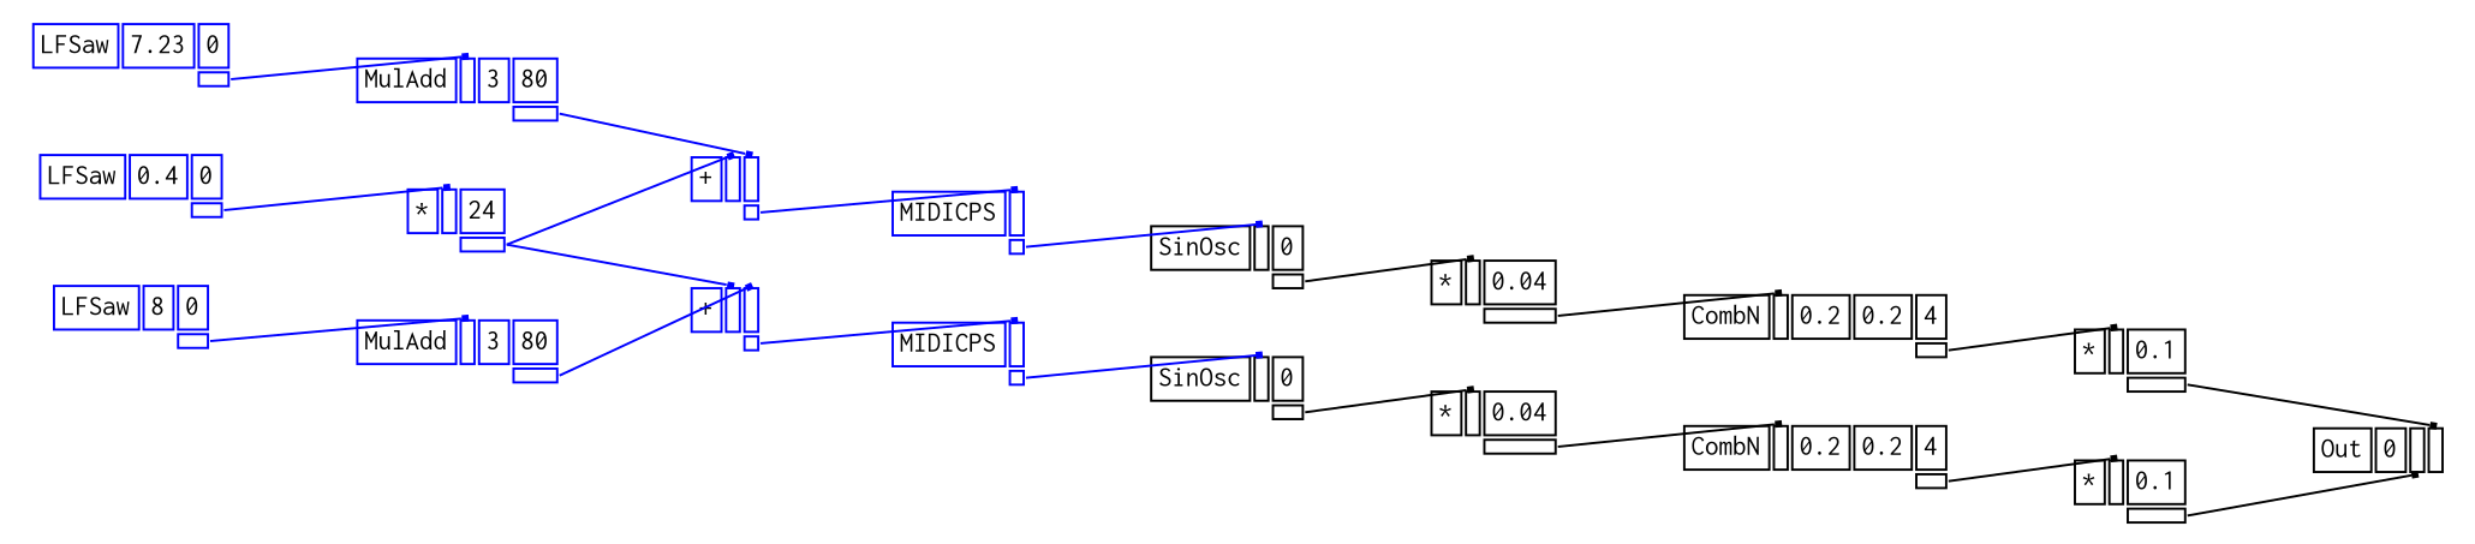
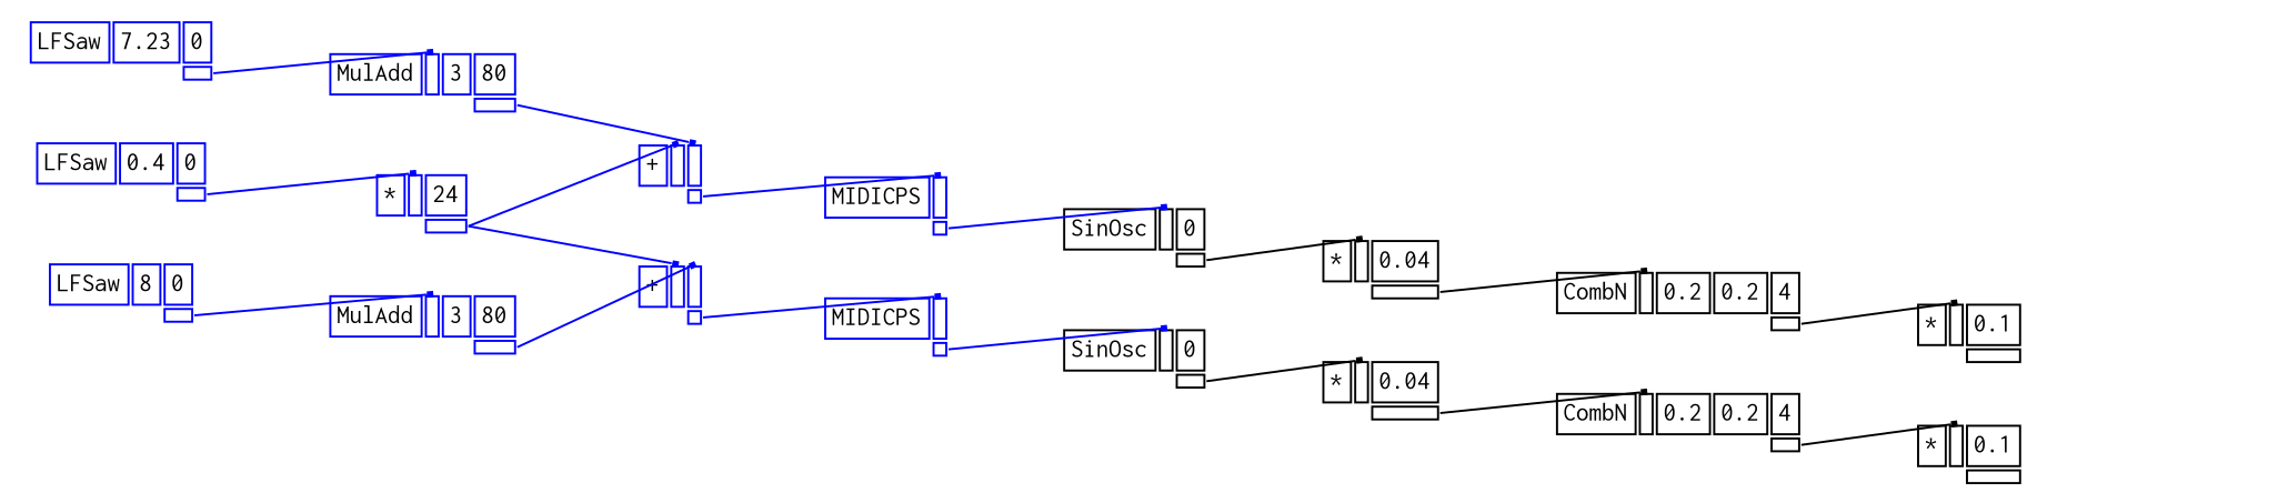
  digraph {
    splines=false
    rankdir=LR
    node [color=blue fontname=Courier fontsize=12 shape=plaintext]
    edge [arrowhead=box arrowsize=0.25 color=blue headport=i_0 tailport=o_0]
    n1 [label=<<TABLE BORDER="0" CELLBORDER="1"><TR><TD>LFSaw</TD><TD>8</TD><TD>0</TD></TR><TR><TD BORDER="0"></TD><TD BORDER="0"></TD><TD PORT="o_0"></TD></TR></TABLE>>]
    n2 [label=<<TABLE BORDER="0" CELLBORDER="1"><TR><TD>MulAdd</TD><TD PORT="i_0"></TD><TD>3</TD><TD>80</TD></TR><TR><TD BORDER="0"></TD><TD BORDER="0"></TD><TD BORDER="0"></TD><TD PORT="o_0"></TD></TR></TABLE>>]
    n3 [label=<<TABLE BORDER="0" CELLBORDER="1"><TR><TD>+</TD><TD PORT="i_0"></TD><TD PORT="i_1"></TD></TR><TR><TD BORDER="0"></TD><TD BORDER="0"></TD><TD PORT="o_0"></TD></TR></TABLE>>]
    n4 [label=<<TABLE BORDER="0" CELLBORDER="1"><TR><TD>LFSaw</TD><TD>7.23</TD><TD>0</TD></TR><TR><TD BORDER="0"></TD><TD BORDER="0"></TD><TD PORT="o_0"></TD></TR></TABLE>>]
    n5 [label=<<TABLE BORDER="0" CELLBORDER="1"><TR><TD>MulAdd</TD><TD PORT="i_0"></TD><TD>3</TD><TD>80</TD></TR><TR><TD BORDER="0"></TD><TD BORDER="0"></TD><TD BORDER="0"></TD><TD PORT="o_0"></TD></TR></TABLE>>]
    n6 [label=<<TABLE BORDER="0" CELLBORDER="1"><TR><TD>+</TD><TD PORT="i_0"></TD><TD PORT="i_1"></TD></TR><TR><TD BORDER="0"></TD><TD BORDER="0"></TD><TD PORT="o_0"></TD></TR></TABLE>>]
    n7 [label=<<TABLE BORDER="0" CELLBORDER="1"><TR><TD>LFSaw</TD><TD>0.4</TD><TD>0</TD></TR><TR><TD BORDER="0"></TD><TD BORDER="0"></TD><TD PORT="o_0"></TD></TR></TABLE>>]
    n8 [label=<<TABLE BORDER="0" CELLBORDER="1"><TR><TD>*</TD><TD PORT="i_0"></TD><TD>24</TD></TR><TR><TD BORDER="0"></TD><TD BORDER="0"></TD><TD PORT="o_0"></TD></TR></TABLE>>]
    n9 [label=<<TABLE BORDER="0" CELLBORDER="1"><TR><TD>MIDICPS</TD><TD PORT="i_0"></TD></TR><TR><TD BORDER="0"></TD><TD PORT="o_0"></TD></TR></TABLE>>]
    n10 [color=black label=<<TABLE BORDER="0" CELLBORDER="1"><TR><TD>SinOsc</TD><TD PORT="i_0"></TD><TD>0</TD></TR><TR><TD BORDER="0"></TD><TD BORDER="0"></TD><TD PORT="o_0"></TD></TR></TABLE>>]
    n11 [color=black label=<<TABLE BORDER="0" CELLBORDER="1"><TR><TD>*</TD><TD PORT="i_0"></TD><TD>0.04</TD></TR><TR><TD BORDER="0"></TD><TD BORDER="0"></TD><TD PORT="o_0"></TD></TR></TABLE>>]
    n12 [color=black label=<<TABLE BORDER="0" CELLBORDER="1"><TR><TD>CombN</TD><TD PORT="i_0"></TD><TD>0.2</TD><TD>0.2</TD><TD>4</TD></TR><TR><TD BORDER="0"></TD><TD BORDER="0"></TD><TD BORDER="0"></TD><TD BORDER="0"></TD><TD PORT="o_0"></TD></TR></TABLE>>]
    n13 [color=black label=<<TABLE BORDER="0" CELLBORDER="1"><TR><TD>*</TD><TD PORT="i_0"></TD><TD>0.1</TD></TR><TR><TD BORDER="0"></TD><TD BORDER="0"></TD><TD PORT="o_0"></TD></TR></TABLE>>]
-   n14 [color=black label=<<TABLE BORDER="0" CELLBORDER="1"><TR><TD>Out</TD><TD>0</TD><TD PORT="i_1"></TD><TD PORT="i_2"></TD></TR></TABLE>>]
    n15 [label=<<TABLE BORDER="0" CELLBORDER="1"><TR><TD>MIDICPS</TD><TD PORT="i_0"></TD></TR><TR><TD BORDER="0"></TD><TD PORT="o_0"></TD></TR></TABLE>>]
    n16 [color=black label=<<TABLE BORDER="0" CELLBORDER="1"><TR><TD>SinOsc</TD><TD PORT="i_0"></TD><TD>0</TD></TR><TR><TD BORDER="0"></TD><TD BORDER="0"></TD><TD PORT="o_0"></TD></TR></TABLE>>]
    n17 [color=black label=<<TABLE BORDER="0" CELLBORDER="1"><TR><TD>*</TD><TD PORT="i_0"></TD><TD>0.04</TD></TR><TR><TD BORDER="0"></TD><TD BORDER="0"></TD><TD PORT="o_0"></TD></TR></TABLE>>]
    n18 [color=black label=<<TABLE BORDER="0" CELLBORDER="1"><TR><TD>CombN</TD><TD PORT="i_0"></TD><TD>0.2</TD><TD>0.2</TD><TD>4</TD></TR><TR><TD BORDER="0"></TD><TD BORDER="0"></TD><TD BORDER="0"></TD><TD BORDER="0"></TD><TD PORT="o_0"></TD></TR></TABLE>>]
    n19 [color=black label=<<TABLE BORDER="0" CELLBORDER="1"><TR><TD>*</TD><TD PORT="i_0"></TD><TD>0.1</TD></TR><TR><TD BORDER="0"></TD><TD BORDER="0"></TD><TD PORT="o_0"></TD></TR></TABLE>>]
    n1 -> n2
    n2 -> n3 [headport=i_1]
    n3 -> n9
    n4 -> n5
    n5 -> n6 [headport=i_1]
    n6 -> n15
    n7 -> n8
    n8 -> n3
    n8 -> n6
    n9 -> n10
    n10 -> n11 [color=black]
    n11 -> n12 [color=black]
    n12 -> n13 [color=black]
-   n13 -> n14 [color=black headport=i_1]
    n15 -> n16
    n16 -> n17 [color=black]
    n17 -> n18 [color=black]
    n18 -> n19 [color=black]
-   n19 -> n14 [color=black headport=i_2]
  }
